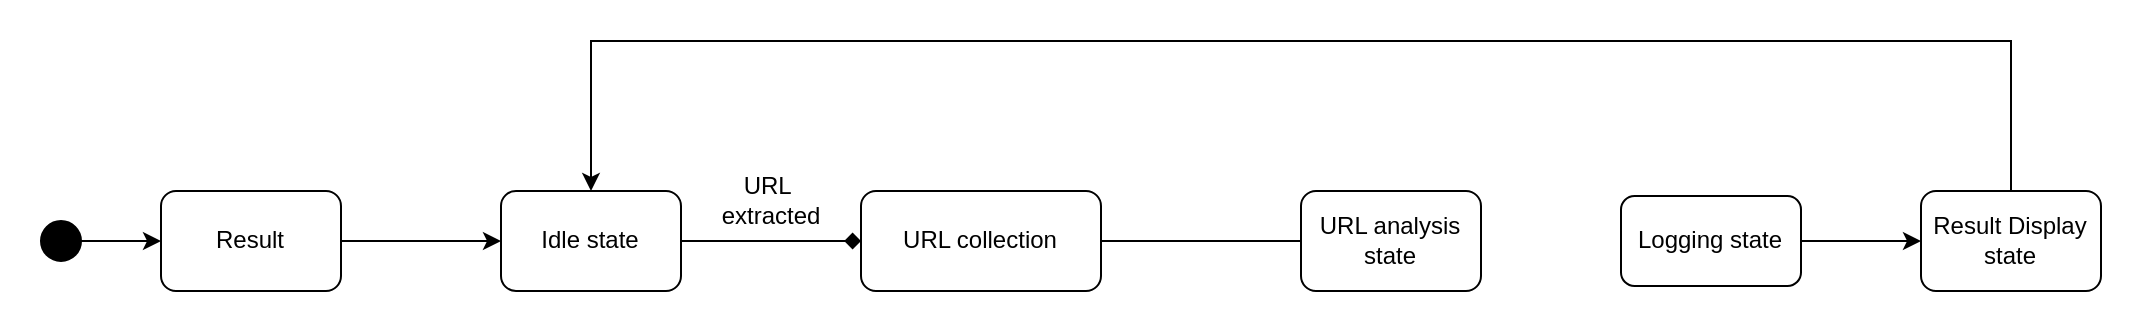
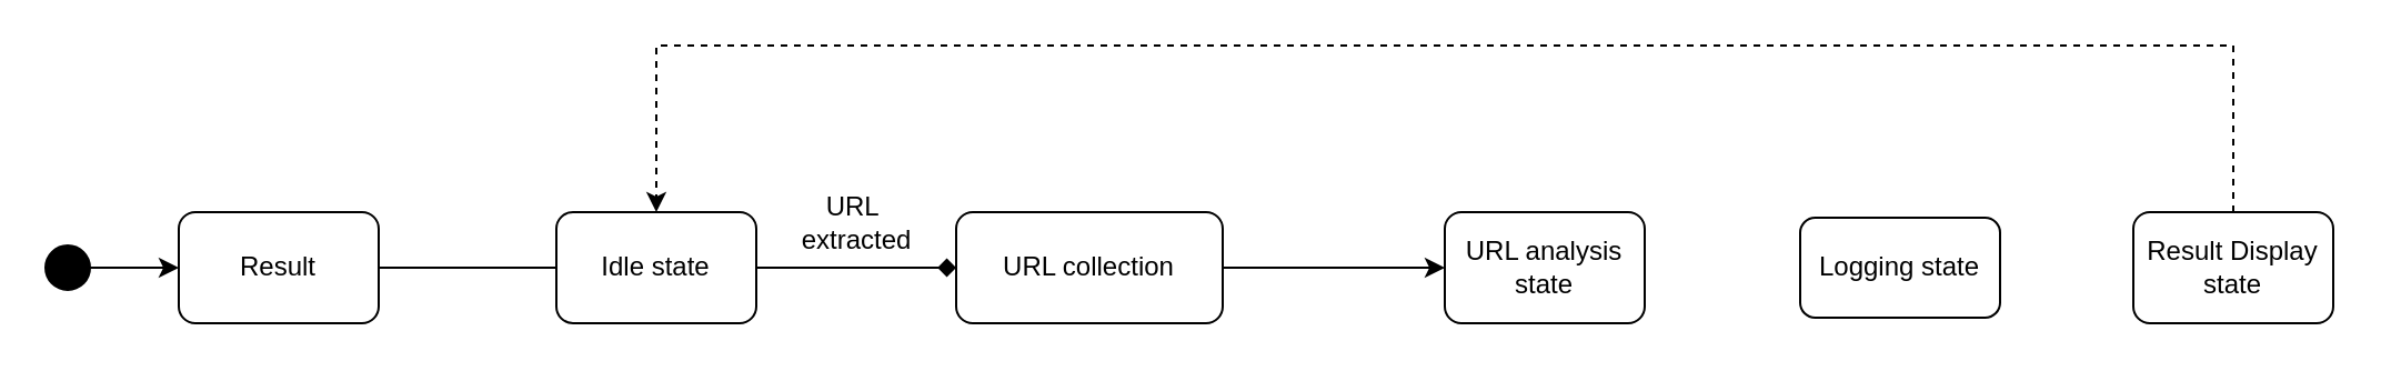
  <mxCell id="0" />
  <mxCell id="1" parent="0" />
  <mxCell id="2" style="edgeStyle=orthogonalEdgeStyle;rounded=0;orthogonalLoop=1;jettySize=auto;html=1;exitX=1;exitY=0.5;exitDx=0;exitDy=0;entryX=0;entryY=0.5;entryDx=0;entryDy=0;" parent="1" source="3" target="5" edge="1"><mxGeometry relative="1" as="geometry" /></mxCell>
  <mxCell id="3" value="" style="ellipse;whiteSpace=wrap;html=1;aspect=fixed;fillColor=#000000;" parent="1" vertex="1"><mxGeometry x="20" y="110" width="20" height="20" as="geometry" /></mxCell>
- <mxCell id="4" style="edgeStyle=orthogonalEdgeStyle;rounded=0;orthogonalLoop=1;jettySize=auto;html=1;exitX=1;exitY=0.5;exitDx=0;exitDy=0;entryX=0;entryY=0.5;entryDx=0;entryDy=0;" parent="1" source="5" target="7" edge="1"><mxGeometry relative="1" as="geometry" /></mxCell>
+ <mxCell id="4" style="edgeStyle=orthogonalEdgeStyle;rounded=0;orthogonalLoop=1;jettySize=auto;html=1;exitX=1;exitY=0.5;exitDx=0;exitDy=0;entryX=0;entryY=0.5;entryDx=0;entryDy=0;endArrow=none;" parent="1" source="5" target="7" edge="1"><mxGeometry relative="1" as="geometry" /></mxCell>
  <mxCell id="5" value="Result" style="rounded=1;whiteSpace=wrap;html=1;" parent="1" vertex="1"><mxGeometry x="80" y="95" width="90" height="50" as="geometry" /></mxCell>
  <mxCell id="6" style="edgeStyle=orthogonalEdgeStyle;rounded=0;orthogonalLoop=1;jettySize=auto;html=1;exitX=1;exitY=0.5;exitDx=0;exitDy=0;entryX=0;entryY=0.5;entryDx=0;entryDy=0;endArrow=diamond;" parent="1" source="7" target="12" edge="1"><mxGeometry relative="1" as="geometry" /></mxCell>
  <mxCell id="7" value="Idle state" style="rounded=1;whiteSpace=wrap;html=1;" parent="1" vertex="1"><mxGeometry x="250" y="95" width="90" height="50" as="geometry" /></mxCell>
  <mxCell id="8" value="URL analysis state" style="rounded=1;whiteSpace=wrap;html=1;" parent="1" vertex="1"><mxGeometry x="650" y="95" width="90" height="50" as="geometry" /></mxCell>
- <mxCell id="9" style="edgeStyle=orthogonalEdgeStyle;rounded=0;orthogonalLoop=1;jettySize=auto;html=1;exitX=0.5;exitY=0;exitDx=0;exitDy=0;entryX=0.5;entryY=0;entryDx=0;entryDy=0;" parent="1" source="10" target="7" edge="1"><mxGeometry relative="1" as="geometry"><Array as="points"><mxPoint x="1005" y="20" /><mxPoint x="295" y="20" /></Array></mxGeometry></mxCell>
+ <mxCell id="9" style="edgeStyle=orthogonalEdgeStyle;rounded=0;orthogonalLoop=1;jettySize=auto;html=1;exitX=0.5;exitY=0;exitDx=0;exitDy=0;entryX=0.5;entryY=0;entryDx=0;entryDy=0;dashed=1;" parent="1" source="10" target="7" edge="1"><mxGeometry relative="1" as="geometry"><Array as="points"><mxPoint x="1005" y="20" /><mxPoint x="295" y="20" /></Array></mxGeometry></mxCell>
  <mxCell id="10" value="Result Display state" style="rounded=1;whiteSpace=wrap;html=1;" parent="1" vertex="1"><mxGeometry x="960" y="95" width="90" height="50" as="geometry" /></mxCell>
- <mxCell id="11" style="edgeStyle=orthogonalEdgeStyle;rounded=0;orthogonalLoop=1;jettySize=auto;html=1;exitX=1;exitY=0.5;exitDx=0;exitDy=0;endArrow=none;" parent="1" source="12" target="8" edge="1"><mxGeometry relative="1" as="geometry" /></mxCell>
+ <mxCell id="11" style="edgeStyle=orthogonalEdgeStyle;rounded=0;orthogonalLoop=1;jettySize=auto;html=1;exitX=1;exitY=0.5;exitDx=0;exitDy=0;" parent="1" source="12" target="8" edge="1"><mxGeometry relative="1" as="geometry" /></mxCell>
  <mxCell id="12" value="URL collection" style="rounded=1;whiteSpace=wrap;html=1;" parent="1" vertex="1"><mxGeometry x="430" y="95" width="120" height="50" as="geometry" /></mxCell>
  <mxCell id="13" value="URL&amp;nbsp;&lt;br&gt;extracted" style="text;html=1;align=center;verticalAlign=middle;resizable=0;points=[];autosize=1;strokeColor=none;fillColor=none;" parent="1" vertex="1"><mxGeometry x="350" y="80" width="70" height="40" as="geometry" /></mxCell>
- <mxCell id="14" style="edgeStyle=orthogonalEdgeStyle;rounded=0;orthogonalLoop=1;jettySize=auto;html=1;exitX=1;exitY=0.5;exitDx=0;exitDy=0;entryX=0;entryY=0.5;entryDx=0;entryDy=0;" edge="1" parent="1" source="15" target="10"><mxGeometry relative="1" as="geometry" /></mxCell>
  <mxCell id="15" value="Logging state" style="rounded=1;whiteSpace=wrap;html=1;" vertex="1" parent="1"><mxGeometry x="810" y="97.5" width="90" height="45" as="geometry" /></mxCell>
